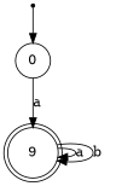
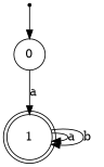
  digraph {
    rankdir=TB
    __Qi0__ [shape=point]
    n2 [label=0 shape=circle]
-   n3 [label=9 shape=doublecircle]
+   n3 [label=1 shape=doublecircle]
    __Qi0__ -> n2
    n2 -> n3 [label=a]
    n3 -> n3 [label=a]
    n3 -> n3 [label=b]
  }
